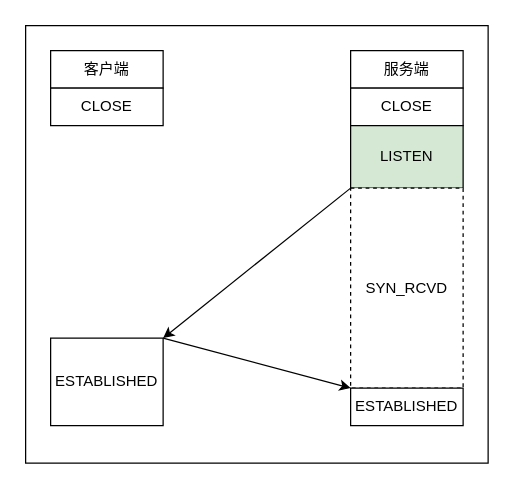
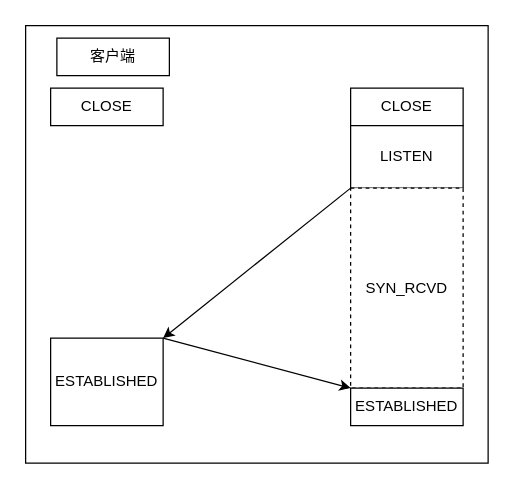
  <mxCell id="0" />
  <mxCell id="1" parent="0" />
  <mxCell id="2" value="" style="rounded=0;whiteSpace=wrap;html=1;" vertex="1" parent="1"><mxGeometry x="20" y="20" width="370" height="350" as="geometry" /></mxCell>
- <mxCell id="3" value="客户端" style="rounded=0;whiteSpace=wrap;html=1;" vertex="1" parent="1"><mxGeometry x="40" y="40" width="90" height="30" as="geometry" /></mxCell>
- <mxCell id="4" value="服务端" style="rounded=0;whiteSpace=wrap;html=1;" vertex="1" parent="1"><mxGeometry x="280" y="40" width="90" height="30" as="geometry" /></mxCell>
+ <mxCell id="3" value="客户端" style="rounded=0;whiteSpace=wrap;html=1;" vertex="1" parent="1"><mxGeometry x="45" y="30" width="90" height="30" as="geometry" /></mxCell>
  <mxCell id="5" value="CLOSE" style="rounded=0;whiteSpace=wrap;html=1;" vertex="1" parent="1"><mxGeometry x="40" y="70" width="90" height="30" as="geometry" /></mxCell>
  <mxCell id="6" value="CLOSE" style="rounded=0;whiteSpace=wrap;html=1;" vertex="1" parent="1"><mxGeometry x="280" y="70" width="90" height="30" as="geometry" /></mxCell>
  <mxCell id="7" value="ESTABLISHED" style="rounded=0;whiteSpace=wrap;html=1;" vertex="1" parent="1"><mxGeometry x="40" y="270" width="90" height="70" as="geometry" /></mxCell>
- <mxCell id="8" value="LISTEN" style="rounded=0;whiteSpace=wrap;html=1;fillColor=#d5e8d4;" vertex="1" parent="1"><mxGeometry x="280" y="100" width="90" height="50" as="geometry" /></mxCell>
+ <mxCell id="8" value="LISTEN" style="rounded=0;whiteSpace=wrap;html=1;" vertex="1" parent="1"><mxGeometry x="280" y="100" width="90" height="50" as="geometry" /></mxCell>
  <mxCell id="9" value="SYN_RCVD" style="rounded=0;whiteSpace=wrap;html=1;dashed=1;" vertex="1" parent="1"><mxGeometry x="280" y="150" width="90" height="160" as="geometry" /></mxCell>
  <mxCell id="10" value="ESTABLISHED" style="rounded=0;whiteSpace=wrap;html=1;" vertex="1" parent="1"><mxGeometry x="280" y="310" width="90" height="30" as="geometry" /></mxCell>
  <mxCell id="11" value="" style="endArrow=classic;html=1;rounded=0;entryX=1;entryY=0;entryDx=0;entryDy=0;exitX=0;exitY=0;exitDx=0;exitDy=0;" edge="1" parent="1" source="9" target="7"><mxGeometry width="50" height="50" relative="1" as="geometry"><mxPoint x="200" y="220" as="sourcePoint" /><mxPoint x="250" y="170" as="targetPoint" /></mxGeometry></mxCell>
  <mxCell id="12" value="" style="endArrow=classic;html=1;rounded=0;exitX=1;exitY=0;exitDx=0;exitDy=0;entryX=0;entryY=0;entryDx=0;entryDy=0;" edge="1" parent="1" source="7" target="10"><mxGeometry width="50" height="50" relative="1" as="geometry"><mxPoint x="170" y="300" as="sourcePoint" /><mxPoint x="220" y="250" as="targetPoint" /></mxGeometry></mxCell>
